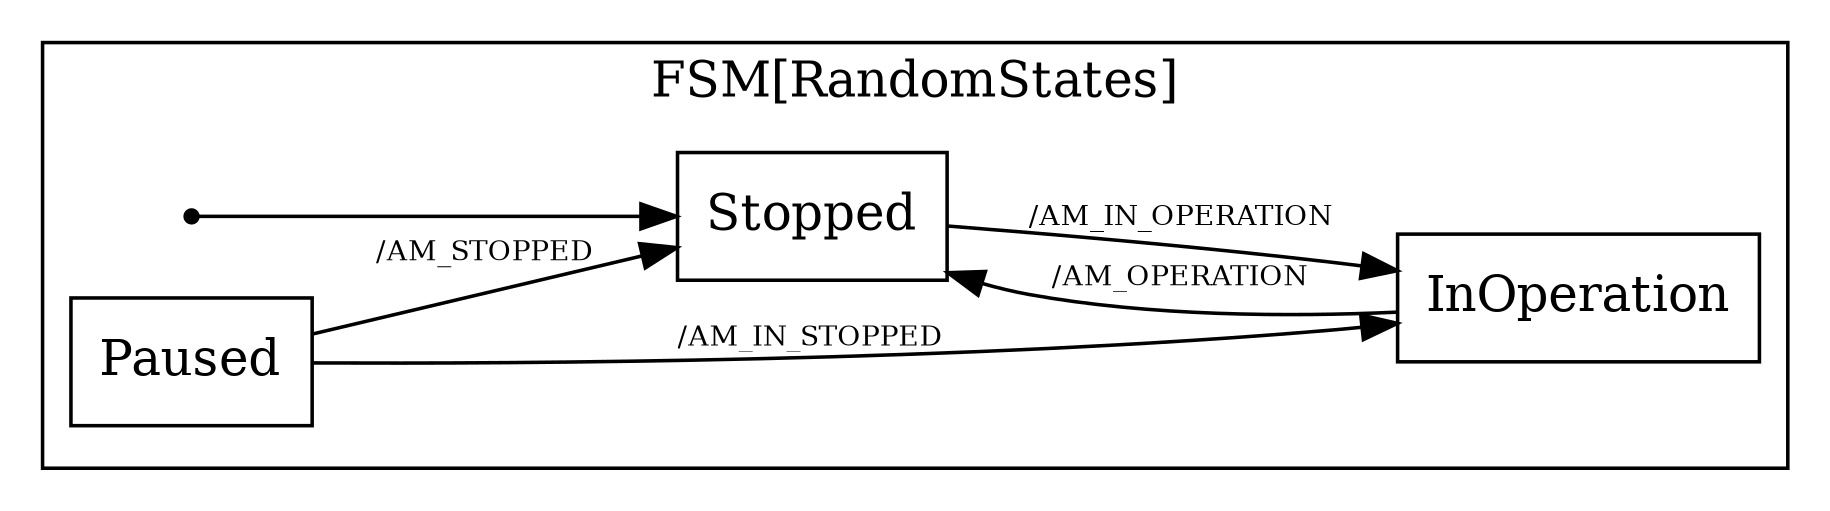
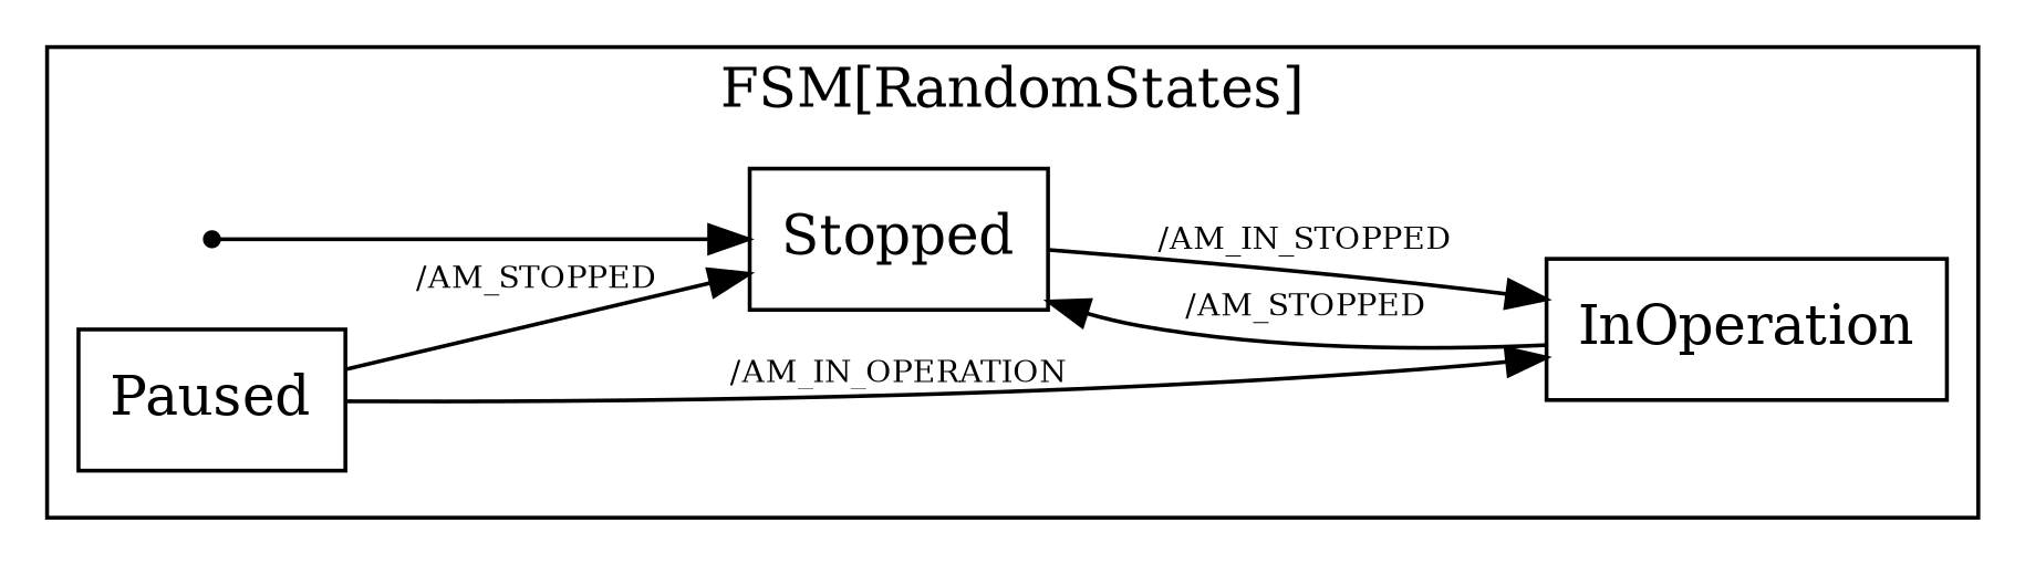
  digraph {
    compound=true
    rankdir=LR
    node [shape=box]
    edge [fontsize=8]
    "22start" [shape=point]
    n2 [label=Stopped]
    n3 [label=InOperation]
    n4 [label=Paused]
    subgraph cluster_1 {
      label="FSM[RandomStates]"
      "22start"
      n2
      n3
      n4
    }
    "22start" -> n2
-   n2 -> n3 [label="/AM_IN_OPERATION"]
-   n3 -> n2 [label="/AM_OPERATION"]
+   n2 -> n3 [label="/AM_IN_STOPPED"]
+   n3 -> n2 [label="/AM_STOPPED"]
    n4 -> n2 [label="/AM_STOPPED"]
-   n4 -> n3 [label="/AM_IN_STOPPED"]
+   n4 -> n3 [label="/AM_IN_OPERATION"]
  }
